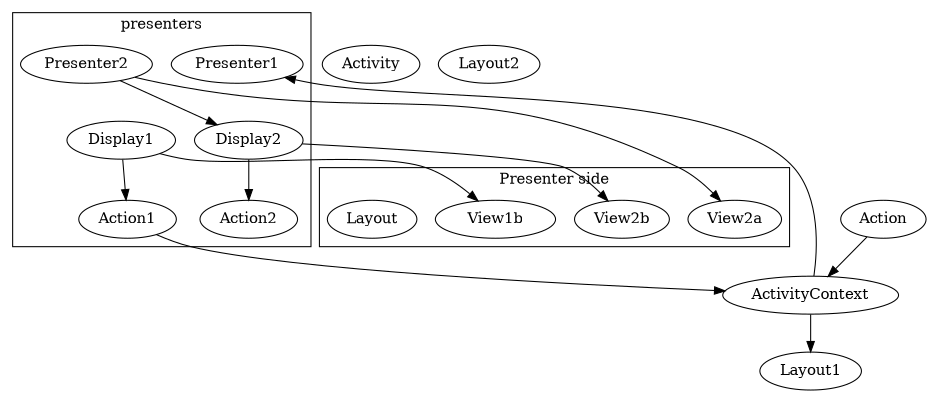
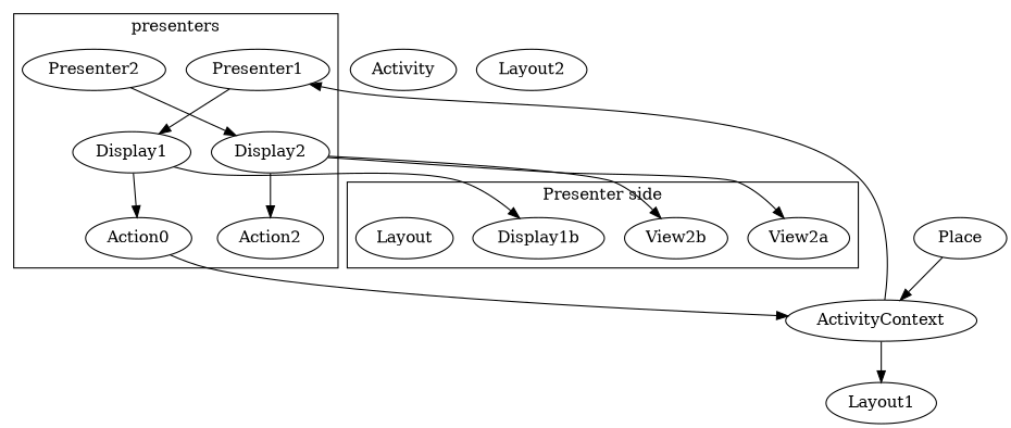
  digraph {
-   View1b
+   View1b [label=Display1b]
    View2a
    View2b
    Layout
    Presenter2
    Display2
    Action2
    Presenter1
    Display1
-   Action1
+   Action1 [label=Action0]
    ActivityContext
    Activity
    Layout2
    Layout1
-   Place [label=Action]
+   Place
    subgraph cluster_1 {
      label="Presenter side"
      View1b
      View2a
      View2b
      Layout
    }
    subgraph cluster_2 {
      label=presenters
      Presenter2
      Display2
      Action2
      Presenter1
      Display1
      Action1
    }
    Presenter2 -> Display2
-   Presenter2 -> View2a
+   Display2 -> View2a
    Display2 -> View2b
    Display2 -> Action2
+   Presenter1 -> Display1
    Display1 -> View1b
    Display1 -> Action1
    Action1 -> ActivityContext
    ActivityContext -> Presenter1
    ActivityContext -> Layout1
    Place -> ActivityContext
  }
